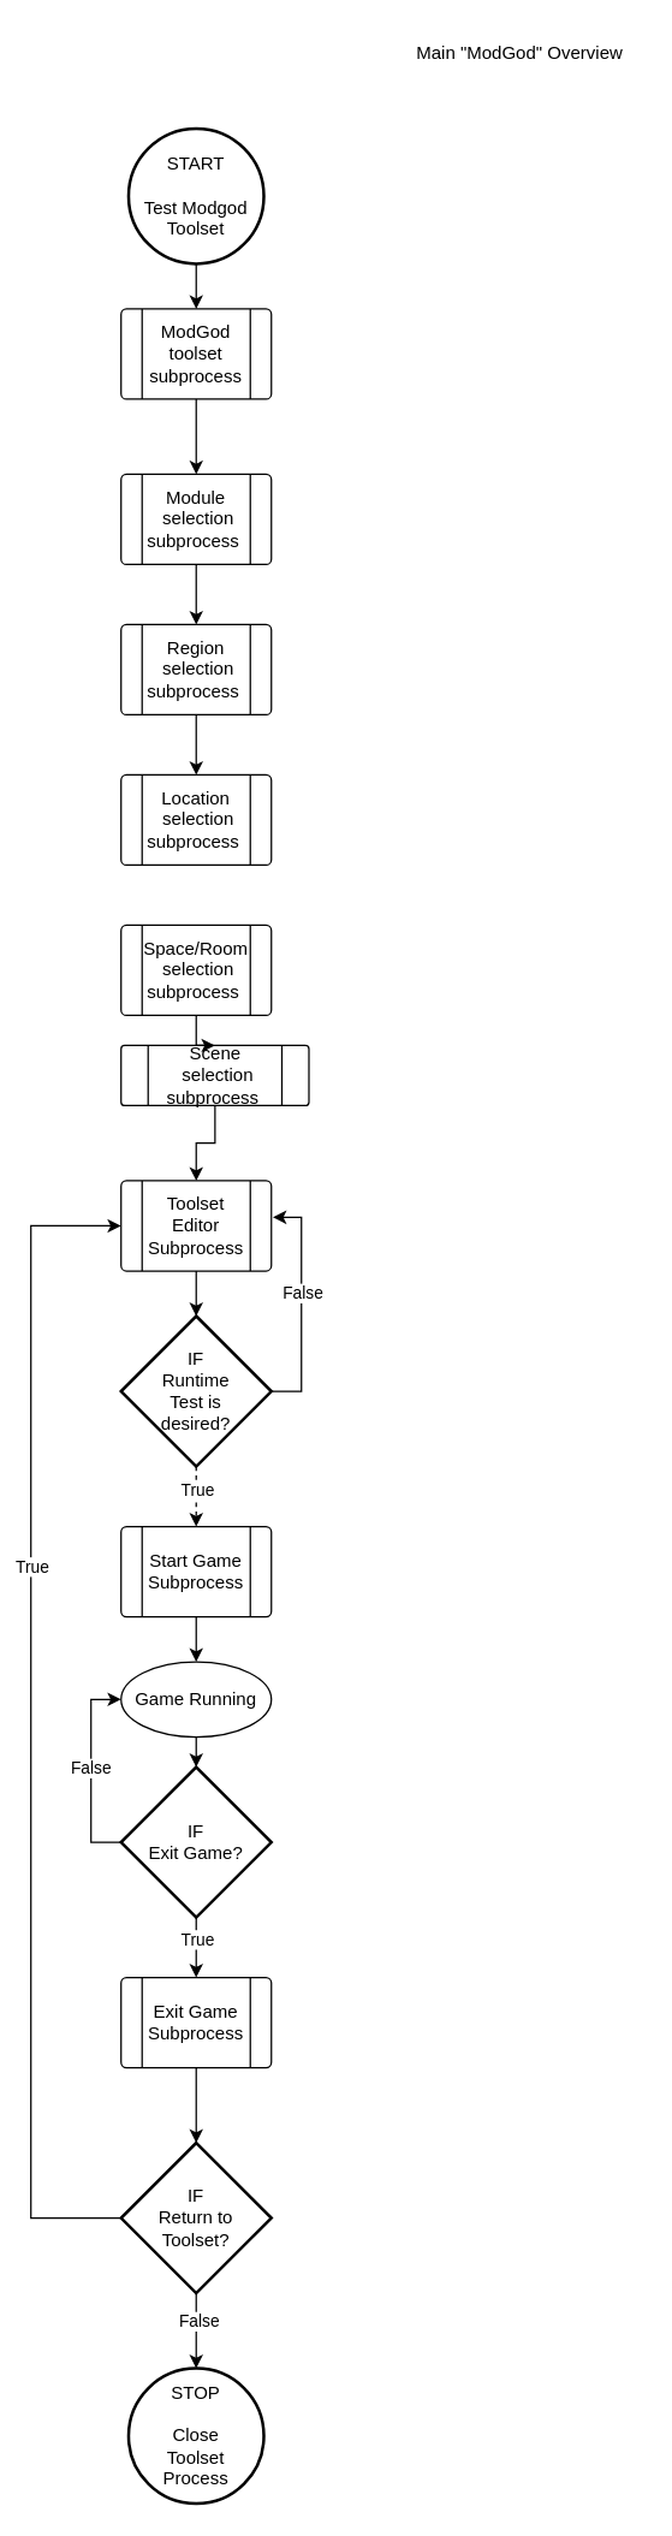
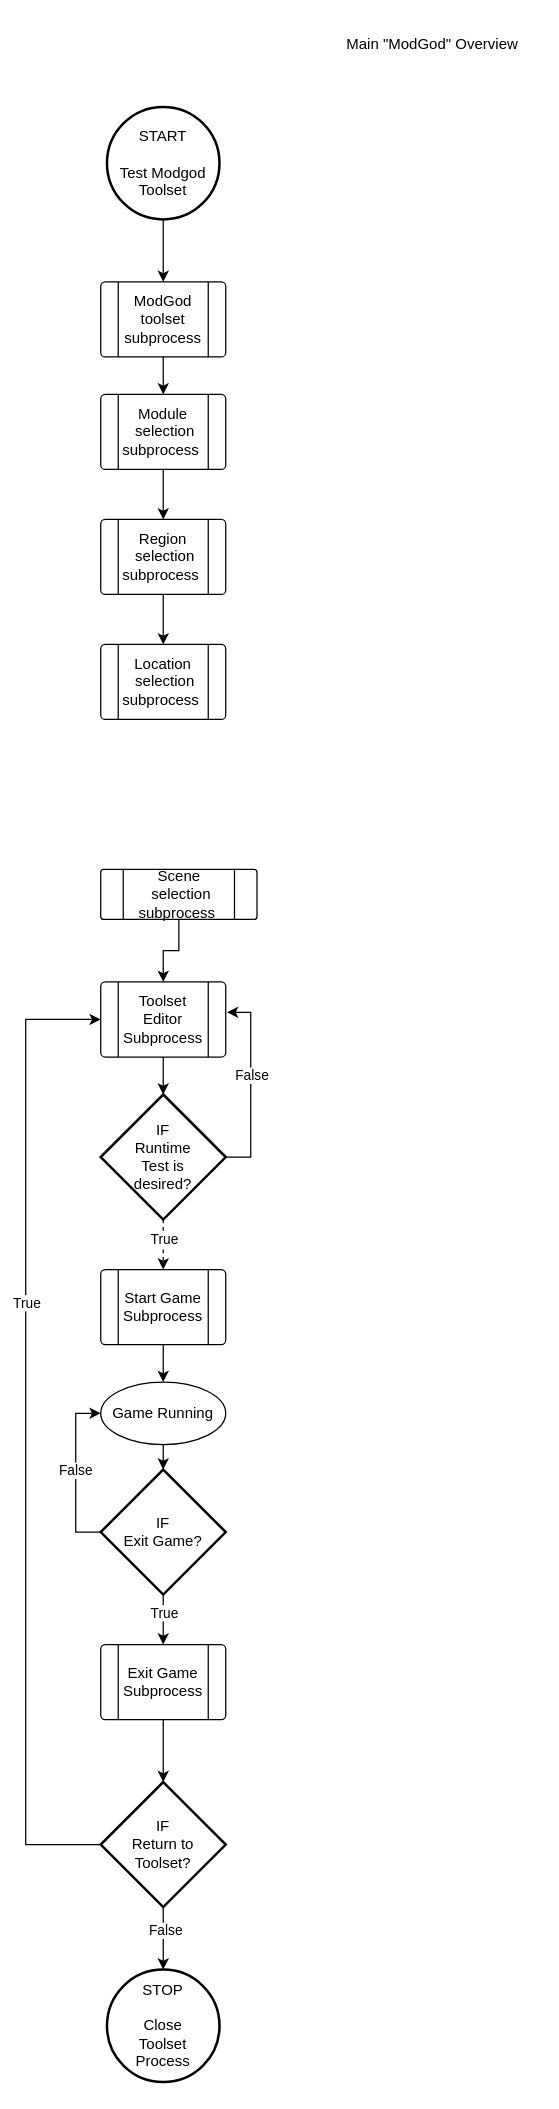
  <mxCell id="0" />
  <mxCell id="1" parent="0" />
  <mxCell id="2" style="edgeStyle=orthogonalEdgeStyle;rounded=0;orthogonalLoop=1;jettySize=auto;html=1;entryX=0.5;entryY=0;entryDx=0;entryDy=0;" parent="1" source="3" target="5" edge="1"><mxGeometry relative="1" as="geometry" /></mxCell>
  <mxCell id="3" value="START&lt;br&gt;&lt;br&gt;Test Modgod&lt;br&gt;Toolset" style="strokeWidth=2;html=1;shape=mxgraph.flowchart.start_2;whiteSpace=wrap;" parent="1" vertex="1"><mxGeometry x="85" y="85" width="90" height="90" as="geometry" /></mxCell>
  <mxCell id="4" style="edgeStyle=orthogonalEdgeStyle;rounded=0;orthogonalLoop=1;jettySize=auto;html=1;entryX=0.5;entryY=0;entryDx=0;entryDy=0;" parent="1" source="5" target="7" edge="1"><mxGeometry relative="1" as="geometry" /></mxCell>
- <mxCell id="5" value="ModGod toolset subprocess" style="verticalLabelPosition=middle;verticalAlign=middle;html=1;shape=process;whiteSpace=wrap;rounded=1;size=0.14;arcSize=6;labelPosition=center;align=center;" parent="1" vertex="1"><mxGeometry x="80" y="205" width="100" height="60" as="geometry" /></mxCell>
+ <mxCell id="5" value="ModGod toolset subprocess" style="verticalLabelPosition=middle;verticalAlign=middle;html=1;shape=process;whiteSpace=wrap;rounded=1;size=0.14;arcSize=6;labelPosition=center;align=center;" parent="1" vertex="1"><mxGeometry x="80" y="225" width="100" height="60" as="geometry" /></mxCell>
  <mxCell id="6" style="edgeStyle=orthogonalEdgeStyle;rounded=0;orthogonalLoop=1;jettySize=auto;html=1;exitX=0.5;exitY=1;exitDx=0;exitDy=0;entryX=0.5;entryY=0;entryDx=0;entryDy=0;" edge="1" parent="1" source="7" target="36"><mxGeometry relative="1" as="geometry" /></mxCell>
  <mxCell id="7" value="Module&lt;br&gt;&amp;nbsp;selection subprocess&amp;nbsp;" style="verticalLabelPosition=middle;verticalAlign=middle;html=1;shape=process;whiteSpace=wrap;rounded=1;size=0.14;arcSize=6;labelPosition=center;align=center;" parent="1" vertex="1"><mxGeometry x="80" y="315" width="100" height="60" as="geometry" /></mxCell>
  <mxCell id="8" style="edgeStyle=orthogonalEdgeStyle;rounded=0;orthogonalLoop=1;jettySize=auto;html=1;exitX=0.5;exitY=1;exitDx=0;exitDy=0;" parent="1" source="34" edge="1" target="20"><mxGeometry relative="1" as="geometry"><mxPoint x="130" y="805" as="targetPoint" /><mxPoint x="130" y="745" as="sourcePoint" /></mxGeometry></mxCell>
  <mxCell id="9" style="edgeStyle=orthogonalEdgeStyle;rounded=0;orthogonalLoop=1;jettySize=auto;html=1;exitX=0.5;exitY=1;exitDx=0;exitDy=0;exitPerimeter=0;entryX=0.5;entryY=0;entryDx=0;entryDy=0;dashed=1;" parent="1" source="13" target="15" edge="1"><mxGeometry relative="1" as="geometry"><mxPoint x="130" y="1045" as="targetPoint" /></mxGeometry></mxCell>
  <mxCell id="10" value="True" style="edgeLabel;html=1;align=center;verticalAlign=middle;resizable=0;points=[];" parent="9" vertex="1" connectable="0"><mxGeometry x="-0.24" relative="1" as="geometry"><mxPoint as="offset" /></mxGeometry></mxCell>
  <mxCell id="11" style="edgeStyle=orthogonalEdgeStyle;rounded=0;orthogonalLoop=1;jettySize=auto;html=1;exitX=1;exitY=0.5;exitDx=0;exitDy=0;exitPerimeter=0;entryX=1.01;entryY=0.405;entryDx=0;entryDy=0;entryPerimeter=0;" edge="1" parent="1" source="13" target="20"><mxGeometry relative="1" as="geometry" /></mxCell>
  <mxCell id="12" value="False" style="edgeLabel;html=1;align=center;verticalAlign=middle;resizable=0;points=[];" vertex="1" connectable="0" parent="11"><mxGeometry x="0.115" relative="1" as="geometry"><mxPoint as="offset" /></mxGeometry></mxCell>
  <mxCell id="13" value="IF&lt;br&gt;Runtime&lt;br&gt;Test is&lt;br&gt;desired?" style="strokeWidth=2;html=1;shape=mxgraph.flowchart.decision;whiteSpace=wrap;" parent="1" vertex="1"><mxGeometry x="80" y="875" width="100" height="100" as="geometry" /></mxCell>
  <mxCell id="14" style="edgeStyle=orthogonalEdgeStyle;rounded=0;orthogonalLoop=1;jettySize=auto;html=1;exitX=0.5;exitY=1;exitDx=0;exitDy=0;" edge="1" parent="1" source="15" target="22"><mxGeometry relative="1" as="geometry" /></mxCell>
  <mxCell id="15" value="Start Game&lt;br&gt;Subprocess" style="verticalLabelPosition=middle;verticalAlign=middle;html=1;shape=process;whiteSpace=wrap;rounded=1;size=0.14;arcSize=6;labelPosition=center;align=center;" parent="1" vertex="1"><mxGeometry x="80" y="1015" width="100" height="60" as="geometry" /></mxCell>
  <mxCell id="16" style="edgeStyle=orthogonalEdgeStyle;rounded=0;orthogonalLoop=1;jettySize=auto;html=1;exitX=0.5;exitY=1;exitDx=0;exitDy=0;entryX=0.5;entryY=0;entryDx=0;entryDy=0;entryPerimeter=0;" edge="1" parent="1" source="17" target="32"><mxGeometry relative="1" as="geometry" /></mxCell>
  <mxCell id="17" value="Exit Game&lt;br&gt;Subprocess" style="verticalLabelPosition=middle;verticalAlign=middle;html=1;shape=process;whiteSpace=wrap;rounded=1;size=0.14;arcSize=6;labelPosition=center;align=center;" parent="1" vertex="1"><mxGeometry x="80" y="1315" width="100" height="60" as="geometry" /></mxCell>
  <mxCell id="18" value="Main &quot;ModGod&quot; Overview" style="text;html=1;align=center;verticalAlign=middle;resizable=0;points=[];autosize=1;strokeColor=none;fillColor=none;" parent="1" vertex="1"><mxGeometry x="265" y="20" width="160" height="30" as="geometry" /></mxCell>
  <mxCell id="19" style="edgeStyle=orthogonalEdgeStyle;rounded=0;orthogonalLoop=1;jettySize=auto;html=1;exitX=0.5;exitY=1;exitDx=0;exitDy=0;entryX=0.5;entryY=0;entryDx=0;entryDy=0;entryPerimeter=0;" edge="1" parent="1" source="20" target="13"><mxGeometry relative="1" as="geometry" /></mxCell>
  <mxCell id="20" value="Toolset&lt;br&gt;Editor&lt;br&gt;Subprocess" style="verticalLabelPosition=middle;verticalAlign=middle;html=1;shape=process;whiteSpace=wrap;rounded=1;size=0.14;arcSize=6;labelPosition=center;align=center;" vertex="1" parent="1"><mxGeometry x="80" y="785" width="100" height="60" as="geometry" /></mxCell>
  <mxCell id="21" style="edgeStyle=orthogonalEdgeStyle;rounded=0;orthogonalLoop=1;jettySize=auto;html=1;exitX=0.5;exitY=1;exitDx=0;exitDy=0;entryX=0.5;entryY=0;entryDx=0;entryDy=0;entryPerimeter=0;" edge="1" parent="1" source="22" target="27"><mxGeometry relative="1" as="geometry" /></mxCell>
  <mxCell id="22" value="Game Running" style="ellipse;whiteSpace=wrap;html=1;" vertex="1" parent="1"><mxGeometry x="80" y="1105" width="100" height="50" as="geometry" /></mxCell>
  <mxCell id="23" style="edgeStyle=orthogonalEdgeStyle;rounded=0;orthogonalLoop=1;jettySize=auto;html=1;exitX=0.5;exitY=1;exitDx=0;exitDy=0;exitPerimeter=0;entryX=0.5;entryY=0;entryDx=0;entryDy=0;" edge="1" parent="1" source="27" target="17"><mxGeometry relative="1" as="geometry" /></mxCell>
  <mxCell id="24" value="True" style="edgeLabel;html=1;align=center;verticalAlign=middle;resizable=0;points=[];" vertex="1" connectable="0" parent="23"><mxGeometry x="-0.289" relative="1" as="geometry"><mxPoint as="offset" /></mxGeometry></mxCell>
  <mxCell id="25" style="edgeStyle=orthogonalEdgeStyle;rounded=0;orthogonalLoop=1;jettySize=auto;html=1;exitX=0;exitY=0.5;exitDx=0;exitDy=0;exitPerimeter=0;entryX=0;entryY=0.5;entryDx=0;entryDy=0;" edge="1" parent="1" source="27" target="22"><mxGeometry relative="1" as="geometry" /></mxCell>
  <mxCell id="26" value="False" style="edgeLabel;html=1;align=center;verticalAlign=middle;resizable=0;points=[];" vertex="1" connectable="0" parent="25"><mxGeometry x="0.036" y="1" relative="1" as="geometry"><mxPoint as="offset" /></mxGeometry></mxCell>
  <mxCell id="27" value="IF&lt;br&gt;Exit Game?" style="strokeWidth=2;html=1;shape=mxgraph.flowchart.decision;whiteSpace=wrap;" vertex="1" parent="1"><mxGeometry x="80" y="1175" width="100" height="100" as="geometry" /></mxCell>
  <mxCell id="28" style="edgeStyle=orthogonalEdgeStyle;rounded=0;orthogonalLoop=1;jettySize=auto;html=1;entryX=0;entryY=0.5;entryDx=0;entryDy=0;" edge="1" parent="1" source="32" target="20"><mxGeometry relative="1" as="geometry"><mxPoint x="30" y="1475" as="targetPoint" /><Array as="points"><mxPoint x="20" y="1475" /><mxPoint x="20" y="815" /></Array></mxGeometry></mxCell>
  <mxCell id="29" value="True" style="edgeLabel;html=1;align=center;verticalAlign=middle;resizable=0;points=[];" vertex="1" connectable="0" parent="28"><mxGeometry x="0.266" relative="1" as="geometry"><mxPoint as="offset" /></mxGeometry></mxCell>
  <mxCell id="30" style="edgeStyle=orthogonalEdgeStyle;rounded=0;orthogonalLoop=1;jettySize=auto;html=1;exitX=0.5;exitY=1;exitDx=0;exitDy=0;exitPerimeter=0;entryX=0.5;entryY=0;entryDx=0;entryDy=0;entryPerimeter=0;" edge="1" parent="1" source="32" target="33"><mxGeometry relative="1" as="geometry"><mxPoint x="130.069" y="1605" as="targetPoint" /><Array as="points" /></mxGeometry></mxCell>
  <mxCell id="31" value="False" style="edgeLabel;html=1;align=center;verticalAlign=middle;resizable=0;points=[];" vertex="1" connectable="0" parent="30"><mxGeometry x="-0.261" y="1" relative="1" as="geometry"><mxPoint as="offset" /></mxGeometry></mxCell>
  <mxCell id="32" value="IF&lt;br&gt;Return to&lt;br&gt;Toolset?" style="strokeWidth=2;html=1;shape=mxgraph.flowchart.decision;whiteSpace=wrap;" vertex="1" parent="1"><mxGeometry x="80" y="1425" width="100" height="100" as="geometry" /></mxCell>
  <mxCell id="33" value="STOP&lt;br&gt;&lt;br&gt;Close&lt;br&gt;Toolset&lt;br&gt;Process" style="strokeWidth=2;html=1;shape=mxgraph.flowchart.start_2;whiteSpace=wrap;" vertex="1" parent="1"><mxGeometry x="85" y="1575" width="90" height="90" as="geometry" /></mxCell>
  <mxCell id="34" value="Scene&lt;br&gt;&amp;nbsp;selection subprocess&amp;nbsp;" style="verticalLabelPosition=middle;verticalAlign=middle;html=1;shape=process;whiteSpace=wrap;rounded=1;size=0.14;arcSize=6;labelPosition=center;align=center;" vertex="1" parent="1"><mxGeometry x="80" y="695" width="125" height="40" as="geometry" /></mxCell>
  <mxCell id="35" style="edgeStyle=orthogonalEdgeStyle;rounded=0;orthogonalLoop=1;jettySize=auto;html=1;exitX=0.5;exitY=1;exitDx=0;exitDy=0;entryX=0.5;entryY=0;entryDx=0;entryDy=0;" edge="1" parent="1" source="36" target="37"><mxGeometry relative="1" as="geometry" /></mxCell>
  <mxCell id="36" value="Region&lt;br&gt;&amp;nbsp;selection subprocess&amp;nbsp;" style="verticalLabelPosition=middle;verticalAlign=middle;html=1;shape=process;whiteSpace=wrap;rounded=1;size=0.14;arcSize=6;labelPosition=center;align=center;" vertex="1" parent="1"><mxGeometry x="80" y="415" width="100" height="60" as="geometry" /></mxCell>
  <mxCell id="37" value="Location&lt;br&gt;&amp;nbsp;selection subprocess&amp;nbsp;" style="verticalLabelPosition=middle;verticalAlign=middle;html=1;shape=process;whiteSpace=wrap;rounded=1;size=0.14;arcSize=6;labelPosition=center;align=center;" vertex="1" parent="1"><mxGeometry x="80" y="515" width="100" height="60" as="geometry" /></mxCell>
- <mxCell id="38" style="edgeStyle=orthogonalEdgeStyle;rounded=0;orthogonalLoop=1;jettySize=auto;html=1;exitX=0.5;exitY=1;exitDx=0;exitDy=0;" edge="1" parent="1" source="39" target="34"><mxGeometry relative="1" as="geometry" /></mxCell>
- <mxCell id="39" value="Space/Room&lt;br&gt;&amp;nbsp;selection subprocess&amp;nbsp;" style="verticalLabelPosition=middle;verticalAlign=middle;html=1;shape=process;whiteSpace=wrap;rounded=1;size=0.14;arcSize=6;labelPosition=center;align=center;" vertex="1" parent="1"><mxGeometry x="80" y="615" width="100" height="60" as="geometry" /></mxCell>
